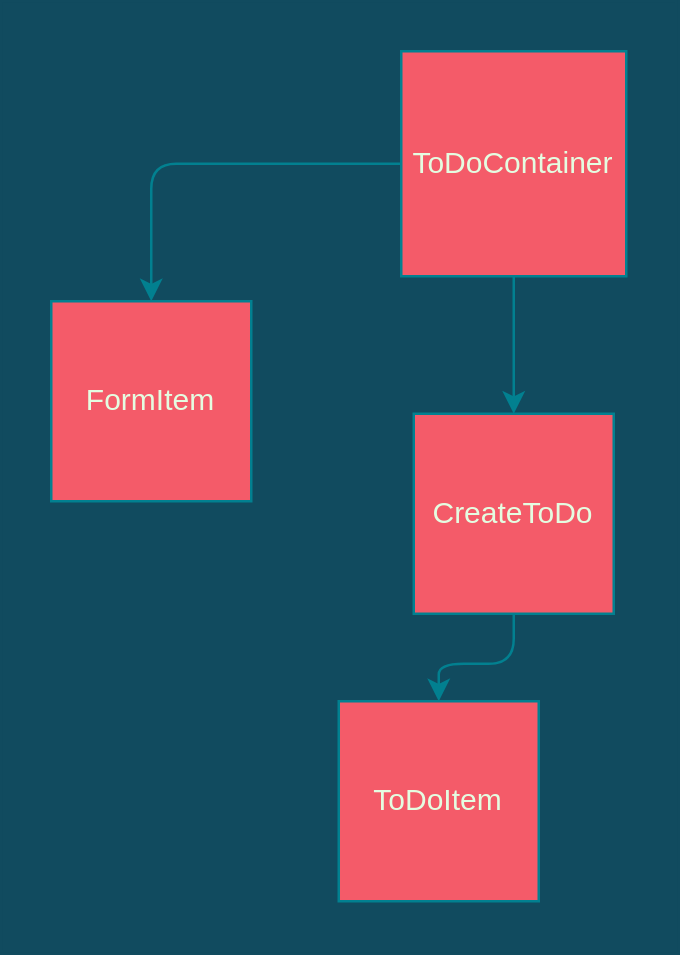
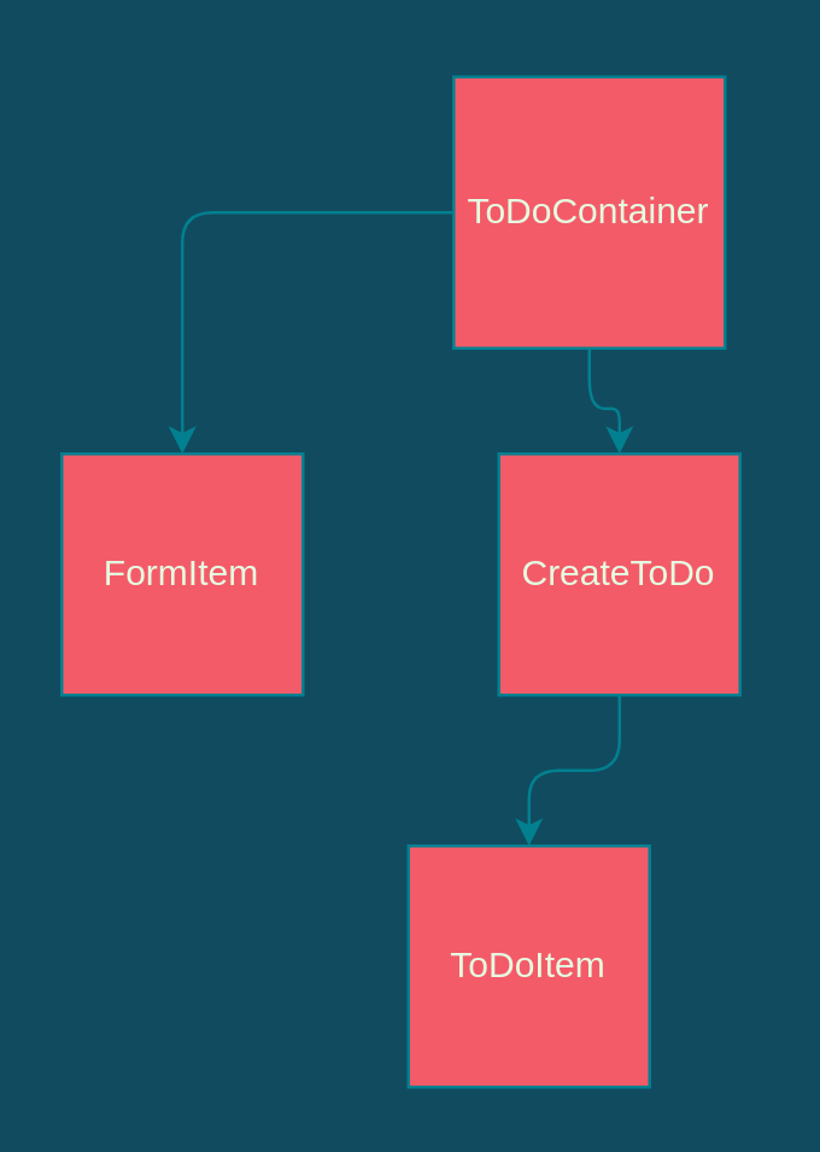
  <mxCell id="0" />
  <mxCell id="1" parent="0" />
  <mxCell id="2" value="" style="edgeStyle=orthogonalEdgeStyle;curved=0;rounded=1;sketch=0;orthogonalLoop=1;jettySize=auto;html=1;fontColor=#E4FDE1;strokeColor=#028090;fillColor=#F45B69;" edge="1" parent="1" source="4" target="5"><mxGeometry relative="1" as="geometry" /></mxCell>
  <mxCell id="3" value="" style="edgeStyle=orthogonalEdgeStyle;curved=0;rounded=1;sketch=0;orthogonalLoop=1;jettySize=auto;html=1;fontColor=#E4FDE1;strokeColor=#028090;fillColor=#F45B69;" edge="1" parent="1" source="4" target="8"><mxGeometry relative="1" as="geometry" /></mxCell>
- <mxCell id="4" value="ToDoContainer" style="whiteSpace=wrap;html=1;aspect=fixed;rounded=0;sketch=0;fontColor=#E4FDE1;strokeColor=#028090;fillColor=#F45B69;" vertex="1" parent="1"><mxGeometry x="160" width="90" height="90" as="geometry" y="20" /></mxCell>
- <mxCell id="5" value="FormItem" style="whiteSpace=wrap;html=1;aspect=fixed;rounded=0;sketch=0;fontColor=#E4FDE1;strokeColor=#028090;fillColor=#F45B69;" vertex="1" parent="1"><mxGeometry x="20" y="120" width="80" height="80" as="geometry" /></mxCell>
+ <mxCell id="4" value="ToDoContainer" style="whiteSpace=wrap;html=1;aspect=fixed;rounded=0;sketch=0;fontColor=#E4FDE1;strokeColor=#028090;fillColor=#F45B69;" vertex="1" parent="1"><mxGeometry x="150" y="25" width="90" height="90" as="geometry" /></mxCell>
+ <mxCell id="5" value="FormItem" style="whiteSpace=wrap;html=1;aspect=fixed;rounded=0;sketch=0;fontColor=#E4FDE1;strokeColor=#028090;fillColor=#F45B69;" vertex="1" parent="1"><mxGeometry x="20" y="150" width="80" height="80" as="geometry" /></mxCell>
  <mxCell id="6" value="ToDoItem" style="whiteSpace=wrap;html=1;aspect=fixed;rounded=0;sketch=0;fontColor=#E4FDE1;strokeColor=#028090;fillColor=#F45B69;" vertex="1" parent="1"><mxGeometry x="135" y="280" width="80" height="80" as="geometry" /></mxCell>
  <mxCell id="7" value="" style="edgeStyle=orthogonalEdgeStyle;curved=0;rounded=1;sketch=0;orthogonalLoop=1;jettySize=auto;html=1;fontColor=#E4FDE1;strokeColor=#028090;fillColor=#F45B69;" edge="1" parent="1" source="8" target="6"><mxGeometry relative="1" as="geometry" /></mxCell>
- <mxCell id="8" value="CreateToDo" style="whiteSpace=wrap;html=1;aspect=fixed;rounded=0;sketch=0;fontColor=#E4FDE1;strokeColor=#028090;fillColor=#F45B69;" vertex="1" parent="1"><mxGeometry x="165" y="165" width="80" height="80" as="geometry" /></mxCell>
+ <mxCell id="8" value="CreateToDo" style="whiteSpace=wrap;html=1;aspect=fixed;rounded=0;sketch=0;fontColor=#E4FDE1;strokeColor=#028090;fillColor=#F45B69;" vertex="1" parent="1"><mxGeometry x="165" y="150" width="80" height="80" as="geometry" /></mxCell>
